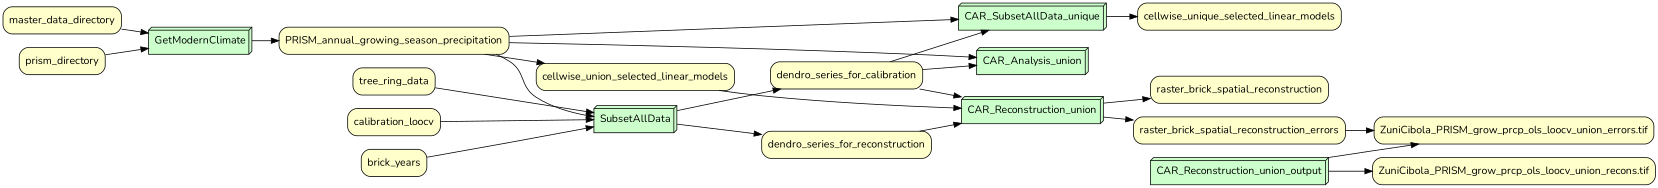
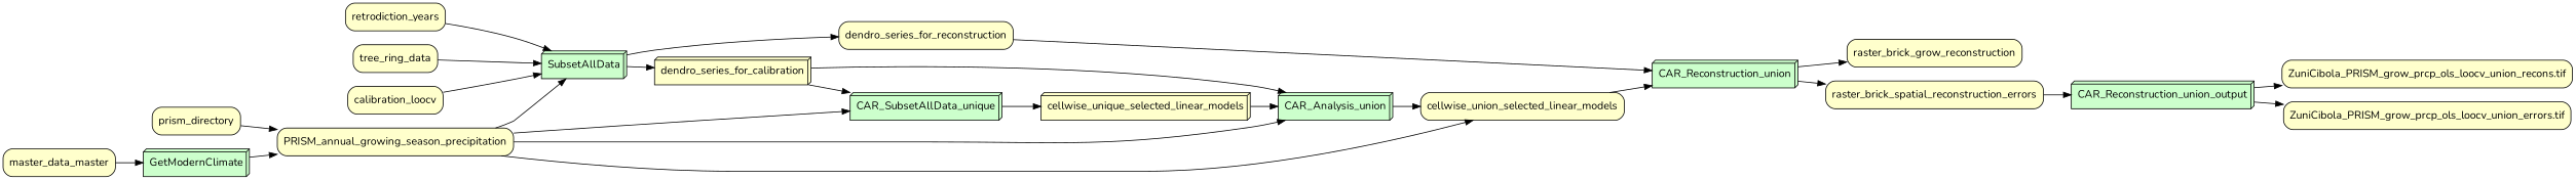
  digraph {
    fontname=Nunito
    rankdir=LR
    node [fillcolor="#FFFFCC" fontname=Nunito peripheries=1 shape=box style="rounded,filled"]
    edge [fontname=Nunito]
    n1 [fillcolor="#CCFFCC" label=GetModernClimate shape=box3d style=filled]
    n2 [label=PRISM_annual_growing_season_precipitation]
    n3 [fillcolor="#CCFFCC" label=SubsetAllData shape=box3d style=filled]
    n4 [fillcolor="#CCFFCC" label=CAR_SubsetAllData_unique shape=box3d style=filled]
    n5 [fillcolor="#CCFFCC" label=CAR_Analysis_union shape=box3d style=filled]
    n6 [label=cellwise_union_selected_linear_models]
-   n7 [label=dendro_series_for_calibration]
+   n7 [label=dendro_series_for_calibration shape=box3d]
    n8 [label=dendro_series_for_reconstruction]
    n9 [fillcolor="#CCFFCC" label=CAR_Reconstruction_union shape=box3d style=filled]
-   n10 [label=cellwise_unique_selected_linear_models]
-   n11 [label=raster_brick_spatial_reconstruction]
+   n10 [label=cellwise_unique_selected_linear_models shape=box3d]
+   n11 [label=raster_brick_grow_reconstruction]
    n12 [label=raster_brick_spatial_reconstruction_errors]
    n13 [fillcolor="#CCFFCC" label=CAR_Reconstruction_union_output shape=box3d style=filled]
    n14 [label="ZuniCibola_PRISM_grow_prcp_ols_loocv_union_recons.tif"]
    n15 [label="ZuniCibola_PRISM_grow_prcp_ols_loocv_union_errors.tif"]
-   n16 [label=master_data_directory]
+   n16 [label=master_data_master]
    n17 [label=prism_directory]
    n18 [label=tree_ring_data]
    n19 [label=calibration_loocv]
-   n20 [label=brick_years]
+   n20 [label=retrodiction_years]
    n1 -> n2
    n2 -> n3
    n2 -> n4
    n2 -> n5
    n2 -> n6
    n3 -> n7
    n3 -> n8
    n4 -> n10
+   n5 -> n6
    n6 -> n9
    n7 -> n4
    n7 -> n5
-   n7 -> n9
    n8 -> n9
    n9 -> n11
    n9 -> n12
-   n12 -> n15
+   n10 -> n5
+   n12 -> n13
    n13 -> n14
    n13 -> n15
    n16 -> n1
-   n17 -> n1
+   n17 -> n2
    n18 -> n3
    n19 -> n3
    n20 -> n3
  }
